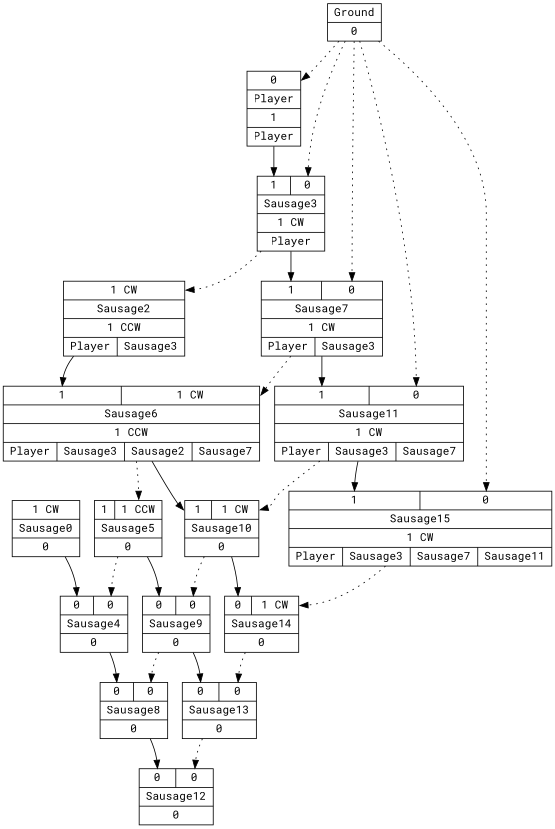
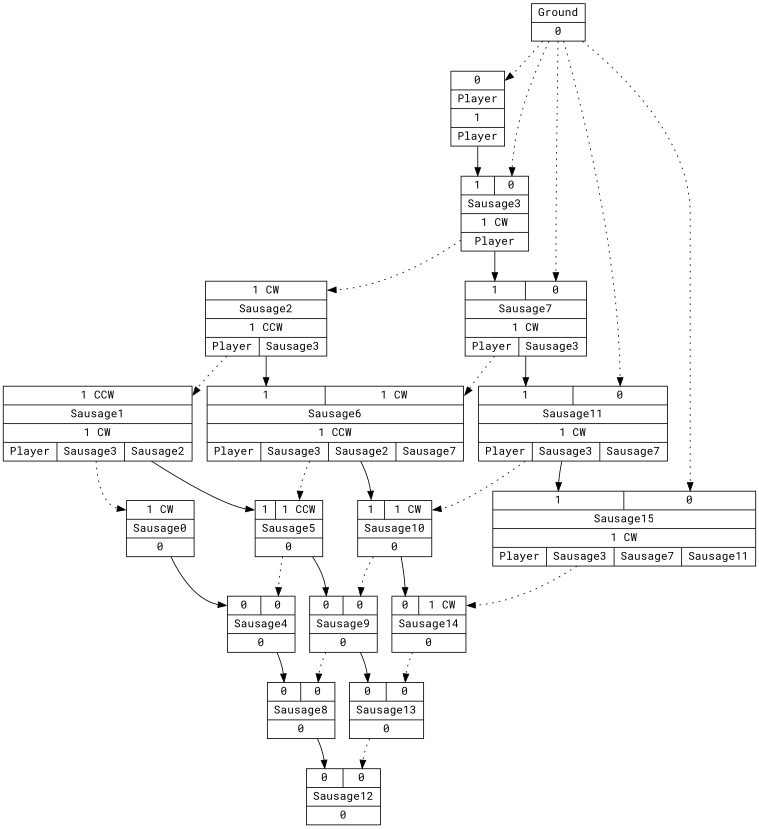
  digraph {
    fontname="Roboto Mono"
    node [shape=record fontname="Roboto Mono"]
    edge [headport=GroundP fontname="Roboto Mono" style=dotted]
    n1 [label="{{<GroundP>0}|{Player}|<PlayerOUT>1|{Player}}"]
    n2 [label="{{<Player>1|<GroundP>0}|{Sausage3}|<Sausage3OUT>1 CW|{Player}}"]
    n3 [label="{{Ground}|<GroundOUT>0}"]
    n4 [label="{{<Sausage3>1|<GroundP>0}|{Sausage7}|<Sausage7OUT>1 CW|{Player|Sausage3}}"]
    n5 [label="{{<Sausage7>1|<GroundP>0}|{Sausage11}|<Sausage11OUT>1 CW|{Player|Sausage3|Sausage7}}"]
    n6 [label="{{<Sausage11>1|<GroundP>0}|{Sausage15}|<Sausage15OUT>1 CW|{Player|Sausage3|Sausage7|Sausage11}}"]
    n7 [label="{{<Sausage3P>1 CW}|{Sausage2}|<Sausage2OUT>1 CCW|{Player|Sausage3}}"]
+   n8 [label="{{<Sausage2P>1 CCW}|{Sausage1}|<Sausage1OUT>1 CW|{Player|Sausage3|Sausage2}}"]
    n9 [label="{{<Sausage2>1|<Sausage7P>1 CW}|{Sausage6}|<Sausage6OUT>1 CCW|{Player|Sausage3|Sausage2|Sausage7}}"]
    n10 [label="{{<Sausage1P>1 CW}|{Sausage0}|<Sausage0OUT>0}"]
    n11 [label="{{<Sausage1>1|<Sausage6P>1 CCW}|{Sausage5}|<Sausage5OUT>0}"]
    n12 [label="{{<Sausage6>1|<Sausage11P>1 CW}|{Sausage10}|<Sausage10OUT>0}"]
    n13 [label="{{<Sausage0>0|<Sausage5P>0}|{Sausage4}|<Sausage4OUT>0}"]
    n14 [label="{{<Sausage5>0|<Sausage10P>0}|{Sausage9}|<Sausage9OUT>0}"]
    n15 [label="{{<Sausage10>0|<Sausage15P>1 CW}|{Sausage14}|<Sausage14OUT>0}"]
    n16 [label="{{<Sausage4>0|<Sausage9P>0}|{Sausage8}|<Sausage8OUT>0}"]
    n17 [label="{{<Sausage9>0|<Sausage14P>0}|{Sausage13}|<Sausage13OUT>0}"]
    n18 [label="{{<Sausage8>0|<Sausage13P>0}|{Sausage12}|<Sausage12OUT>0}"]
    n1 -> n2 [headport=Player style=""]
    n2 -> n4 [headport=Sausage3 style=""]
    n2 -> n7 [headport=Sausage3P]
    n3 -> n1
    n3 -> n2
    n3 -> n4
    n3 -> n5
    n3 -> n6
    n4 -> n5 [headport=Sausage7 style=""]
    n4 -> n9 [headport=Sausage7P]
    n5 -> n6 [headport=Sausage11 style=""]
    n5 -> n12 [headport=Sausage11P]
    n6 -> n15 [headport=Sausage15P]
+   n7 -> n8 [headport=Sausage2P]
    n7 -> n9 [headport=Sausage2 style=""]
+   n8 -> n10 [headport=Sausage1P]
+   n8 -> n11 [headport=Sausage1 style=""]
    n9 -> n11 [headport=Sausage6P]
    n9 -> n12 [headport=Sausage6 style=""]
    n10 -> n13 [headport=Sausage0 style=""]
    n11 -> n13 [headport=Sausage5P]
    n11 -> n14 [headport=Sausage5 style=""]
    n12 -> n14 [headport=Sausage10P]
    n12 -> n15 [headport=Sausage10 style=""]
    n13 -> n16 [headport=Sausage4 style=""]
    n14 -> n16 [headport=Sausage9P]
    n14 -> n17 [headport=Sausage9 style=""]
    n15 -> n17 [headport=Sausage14P]
    n16 -> n18 [headport=Sausage8 style=""]
    n17 -> n18 [headport=Sausage13P]
  }
